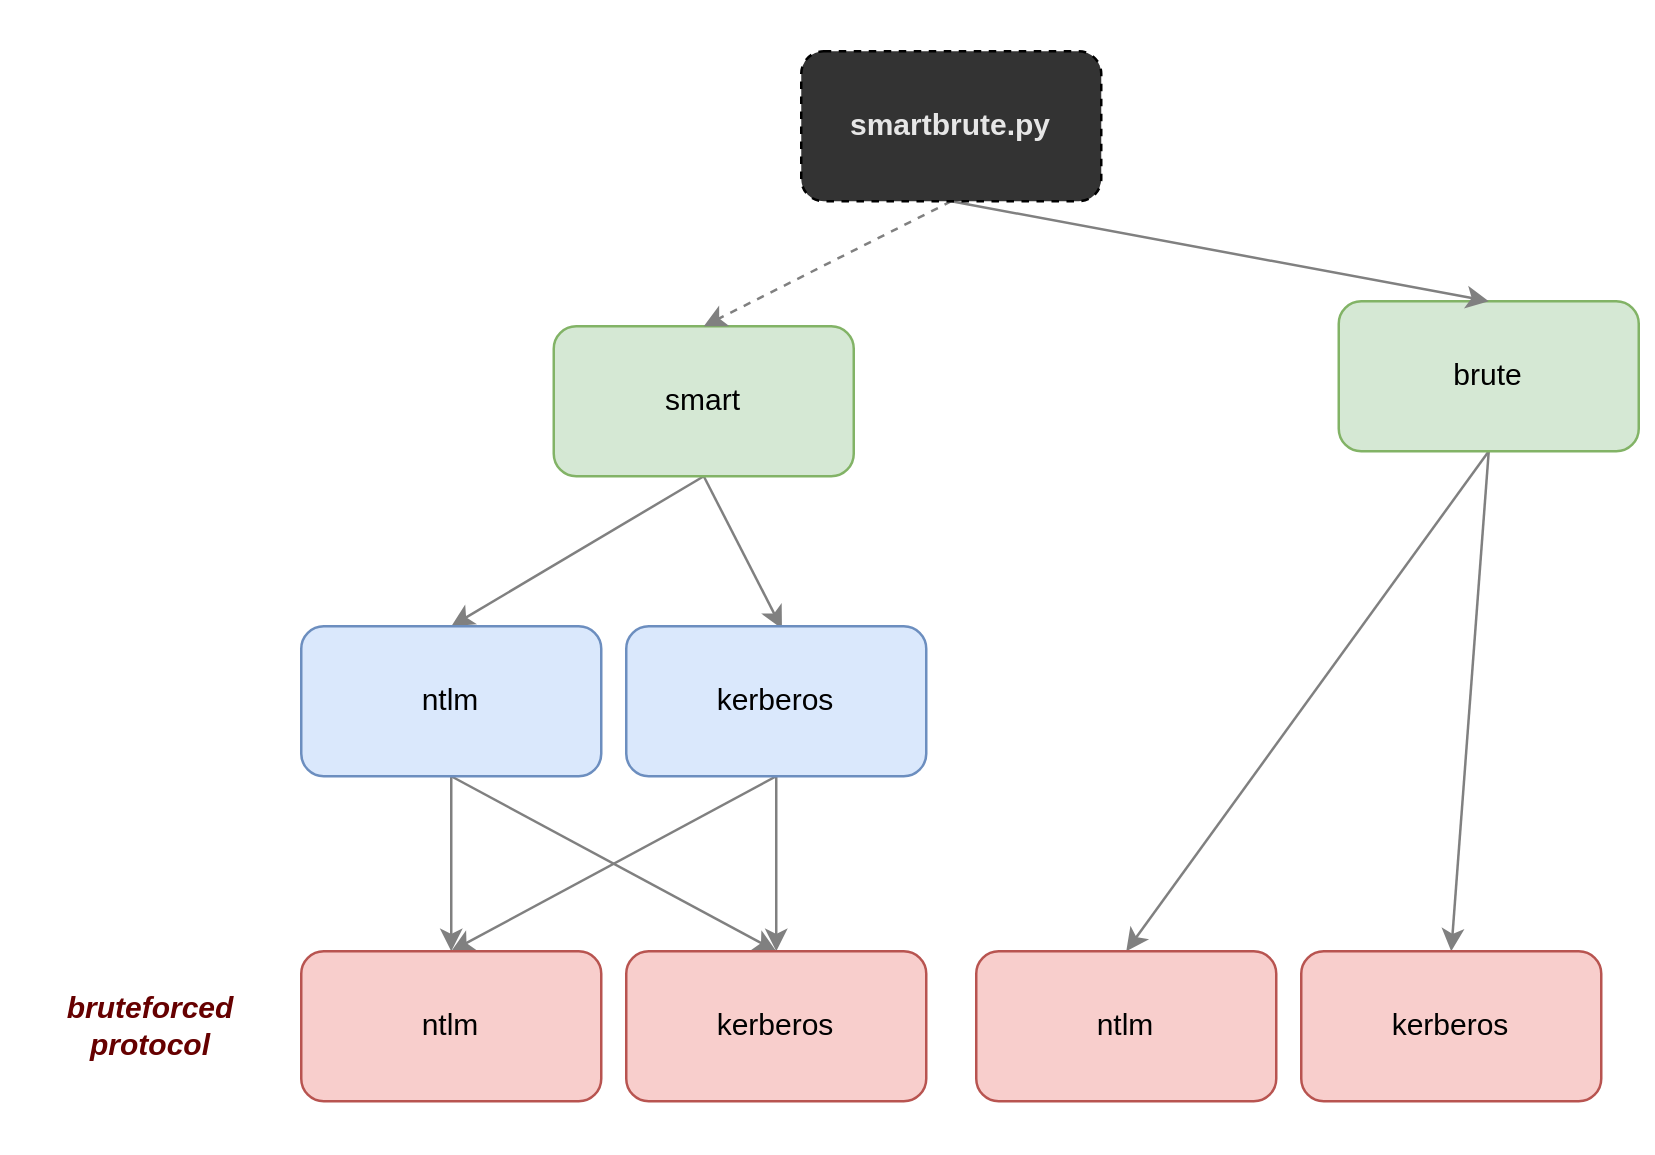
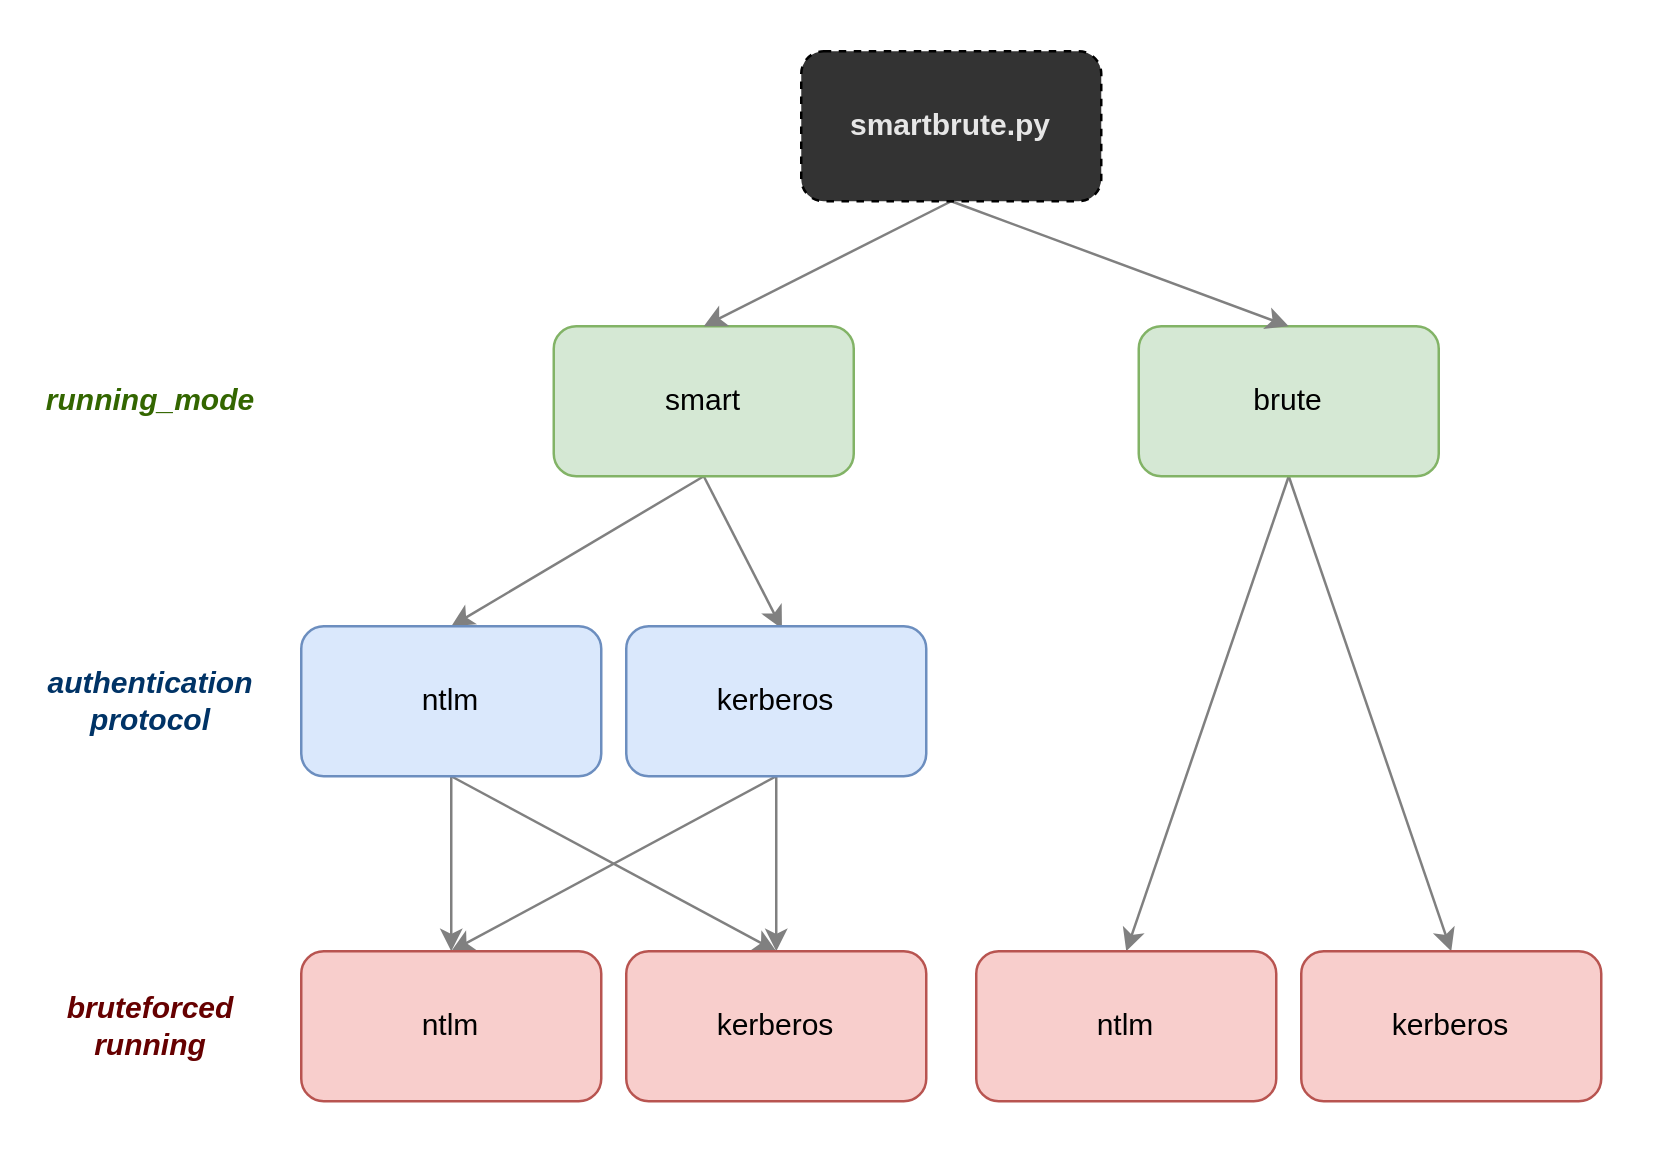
  <mxCell id="0" />
  <mxCell id="1" parent="0" />
  <mxCell id="2" style="edgeStyle=none;rounded=0;orthogonalLoop=1;jettySize=auto;html=1;strokeColor=#808080;exitX=0.5;exitY=1;exitDx=0;exitDy=0;entryX=0.5;entryY=0;entryDx=0;entryDy=0;" parent="1" source="4" target="10" edge="1"><mxGeometry relative="1" as="geometry" /></mxCell>
  <mxCell id="3" style="edgeStyle=none;rounded=0;orthogonalLoop=1;jettySize=auto;html=1;strokeColor=#808080;exitX=0.5;exitY=1;exitDx=0;exitDy=0;entryX=0.519;entryY=0.017;entryDx=0;entryDy=0;entryPerimeter=0;" parent="1" source="4" target="13" edge="1"><mxGeometry relative="1" as="geometry" /></mxCell>
  <mxCell id="4" value="smart" style="rounded=1;whiteSpace=wrap;html=1;fillColor=#d5e8d4;strokeColor=#82b366;" parent="1" vertex="1"><mxGeometry x="221" y="130" width="120" height="60" as="geometry" /></mxCell>
  <mxCell id="5" style="edgeStyle=none;rounded=0;orthogonalLoop=1;jettySize=auto;html=1;strokeColor=#808080;exitX=0.5;exitY=1;exitDx=0;exitDy=0;entryX=0.5;entryY=0;entryDx=0;entryDy=0;" parent="1" source="7" target="16" edge="1"><mxGeometry relative="1" as="geometry" /></mxCell>
  <mxCell id="6" style="edgeStyle=none;rounded=0;orthogonalLoop=1;jettySize=auto;html=1;strokeColor=#808080;exitX=0.5;exitY=1;exitDx=0;exitDy=0;entryX=0.5;entryY=0;entryDx=0;entryDy=0;" parent="1" source="7" target="17" edge="1"><mxGeometry relative="1" as="geometry" /></mxCell>
- <mxCell id="7" value="brute" style="rounded=1;whiteSpace=wrap;html=1;fillColor=#d5e8d4;strokeColor=#82b366;" parent="1" vertex="1"><mxGeometry x="535" y="120" width="120" height="60" as="geometry" /></mxCell>
+ <mxCell id="7" value="brute" style="rounded=1;whiteSpace=wrap;html=1;fillColor=#d5e8d4;strokeColor=#82b366;" parent="1" vertex="1"><mxGeometry x="455" y="130" width="120" height="60" as="geometry" /></mxCell>
  <mxCell id="8" style="edgeStyle=none;rounded=0;orthogonalLoop=1;jettySize=auto;html=1;strokeColor=#808080;" parent="1" source="10" target="14" edge="1"><mxGeometry relative="1" as="geometry" /></mxCell>
  <mxCell id="9" style="edgeStyle=none;rounded=0;orthogonalLoop=1;jettySize=auto;html=1;strokeColor=#808080;exitX=0.5;exitY=1;exitDx=0;exitDy=0;entryX=0.5;entryY=0;entryDx=0;entryDy=0;" parent="1" source="10" target="15" edge="1"><mxGeometry relative="1" as="geometry" /></mxCell>
  <mxCell id="10" value="ntlm" style="rounded=1;whiteSpace=wrap;html=1;fillColor=#dae8fc;strokeColor=#6c8ebf;" parent="1" vertex="1"><mxGeometry x="120" y="250" width="120" height="60" as="geometry" /></mxCell>
  <mxCell id="11" style="edgeStyle=none;rounded=0;orthogonalLoop=1;jettySize=auto;html=1;strokeColor=#808080;" parent="1" source="13" target="15" edge="1"><mxGeometry relative="1" as="geometry" /></mxCell>
  <mxCell id="12" style="edgeStyle=none;rounded=0;orthogonalLoop=1;jettySize=auto;html=1;strokeColor=#808080;entryX=0.5;entryY=0;entryDx=0;entryDy=0;exitX=0.5;exitY=1;exitDx=0;exitDy=0;" parent="1" source="13" target="14" edge="1"><mxGeometry relative="1" as="geometry" /></mxCell>
  <mxCell id="13" value="kerberos" style="rounded=1;whiteSpace=wrap;html=1;fillColor=#dae8fc;strokeColor=#6c8ebf;" parent="1" vertex="1"><mxGeometry x="250" y="250" width="120" height="60" as="geometry" /></mxCell>
  <mxCell id="14" value="ntlm" style="rounded=1;whiteSpace=wrap;html=1;fillColor=#f8cecc;strokeColor=#b85450;" parent="1" vertex="1"><mxGeometry x="120" y="380" width="120" height="60" as="geometry" /></mxCell>
  <mxCell id="15" value="kerberos" style="rounded=1;whiteSpace=wrap;html=1;fillColor=#f8cecc;strokeColor=#b85450;" parent="1" vertex="1"><mxGeometry x="250" y="380" width="120" height="60" as="geometry" /></mxCell>
  <mxCell id="16" value="ntlm" style="rounded=1;whiteSpace=wrap;html=1;fillColor=#f8cecc;strokeColor=#b85450;" parent="1" vertex="1"><mxGeometry x="390" y="380" width="120" height="60" as="geometry" /></mxCell>
  <mxCell id="17" value="kerberos" style="rounded=1;whiteSpace=wrap;html=1;fillColor=#f8cecc;strokeColor=#b85450;" parent="1" vertex="1"><mxGeometry x="520" y="380" width="120" height="60" as="geometry" /></mxCell>
- <mxCell id="18" style="edgeStyle=none;rounded=0;orthogonalLoop=1;jettySize=auto;html=1;strokeColor=#808080;entryX=0.5;entryY=0;entryDx=0;entryDy=0;exitX=0.5;exitY=1;exitDx=0;exitDy=0;dashed=1;" parent="1" source="20" target="4" edge="1"><mxGeometry relative="1" as="geometry" /></mxCell>
+ <mxCell id="18" style="edgeStyle=none;rounded=0;orthogonalLoop=1;jettySize=auto;html=1;strokeColor=#808080;entryX=0.5;entryY=0;entryDx=0;entryDy=0;exitX=0.5;exitY=1;exitDx=0;exitDy=0;" parent="1" source="20" target="4" edge="1"><mxGeometry relative="1" as="geometry" /></mxCell>
  <mxCell id="19" style="edgeStyle=none;rounded=0;orthogonalLoop=1;jettySize=auto;html=1;strokeColor=#808080;exitX=0.5;exitY=1;exitDx=0;exitDy=0;entryX=0.5;entryY=0;entryDx=0;entryDy=0;" parent="1" source="20" target="7" edge="1"><mxGeometry relative="1" as="geometry" /></mxCell>
  <mxCell id="20" value="smartbrute.py" style="rounded=1;whiteSpace=wrap;html=1;fillColor=#333333;fontColor=#E6E6E6;fontStyle=1;dashed=1;" parent="1" vertex="1"><mxGeometry x="320" y="20" width="120" height="60" as="geometry" /></mxCell>
- <mxCell id="22" value="&lt;i&gt;&lt;font color=&quot;#660000&quot;&gt;&lt;b&gt;bruteforced protocol&lt;/b&gt;&lt;/font&gt;&lt;/i&gt;" style="text;html=1;strokeColor=none;fillColor=none;align=center;verticalAlign=middle;whiteSpace=wrap;rounded=0;labelBackgroundColor=none;fontColor=#336600;" parent="1" vertex="1"><mxGeometry x="20" y="400" width="80" height="20" as="geometry" /></mxCell>
+ <mxCell id="21" value="&lt;i&gt;&lt;font&gt;&lt;b&gt;running_mode&lt;/b&gt;&lt;/font&gt;&lt;/i&gt;" style="text;html=1;strokeColor=none;fillColor=none;align=center;verticalAlign=middle;whiteSpace=wrap;rounded=0;labelBackgroundColor=none;fontColor=#336600;" parent="1" vertex="1"><mxGeometry x="20" y="150" width="80" height="20" as="geometry" /></mxCell>
+ <mxCell id="22" value="&lt;i&gt;&lt;font color=&quot;#660000&quot;&gt;&lt;b&gt;bruteforced running&lt;/b&gt;&lt;/font&gt;&lt;/i&gt;" style="text;html=1;strokeColor=none;fillColor=none;align=center;verticalAlign=middle;whiteSpace=wrap;rounded=0;labelBackgroundColor=none;fontColor=#336600;" parent="1" vertex="1"><mxGeometry x="20" y="400" width="80" height="20" as="geometry" /></mxCell>
+ <mxCell id="23" value="&lt;i&gt;&lt;b&gt;&lt;font color=&quot;#003366&quot;&gt;authentication protocol&lt;/font&gt;&lt;/b&gt;&lt;/i&gt;" style="text;html=1;strokeColor=none;fillColor=none;align=center;verticalAlign=middle;whiteSpace=wrap;rounded=0;labelBackgroundColor=none;fontColor=#336600;" parent="1" vertex="1"><mxGeometry x="20" y="270" width="80" height="20" as="geometry" /></mxCell>
